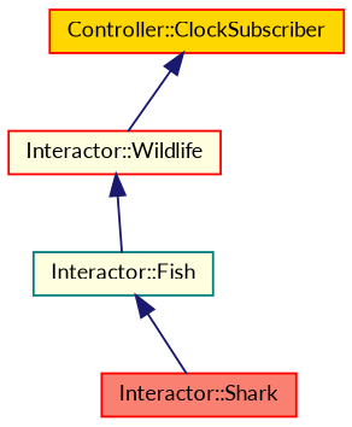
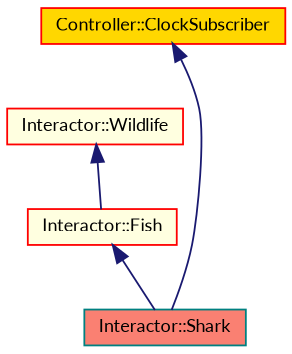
  digraph {
    fontname=Lato
    node [color=red fillcolor=lightyellow fontname=Lato fontsize=10 shape=record style=filled]
    edge [color=midnightblue dir=back fontname=Lato fontsize=10 labelfontname=Helvetica labelfontsize=10 style=solid]
    n1 [fontcolor=black height=0.2 label="Interactor::Wildlife" width=0.4]
-   n2 [color=teal height=0.2 label="Interactor::Fish" width=0.4]
-   n3 [fillcolor=salmon height=0.2 label="Interactor::Shark" width=0.4]
+   n2 [height=0.2 label="Interactor::Fish" width=0.4]
+   n3 [color=teal fillcolor=salmon height=0.2 label="Interactor::Shark" width=0.4]
    n4 [fillcolor=gold height=0.2 label="Controller::ClockSubscriber" width=0.4]
    n1 -> n2
    n2 -> n3
-   n4 -> n1
+   n4 -> n3
  }
